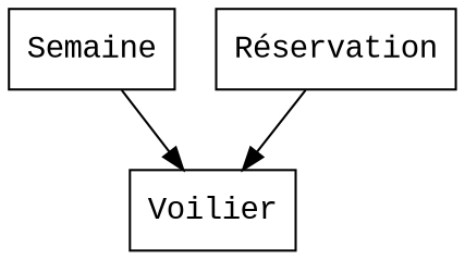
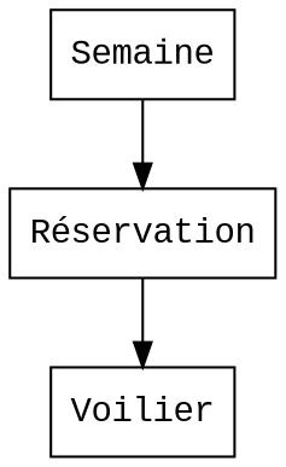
  digraph {
    fontname="Liberation Mono"
    node [fontname="Liberation Mono" shape=box]
    edge [fontname="Liberation Mono"]
    Semaine
    "Réservation"
    Voilier
-   Semaine -> Voilier
+   Semaine -> "Réservation"
    "Réservation" -> Voilier
  }
